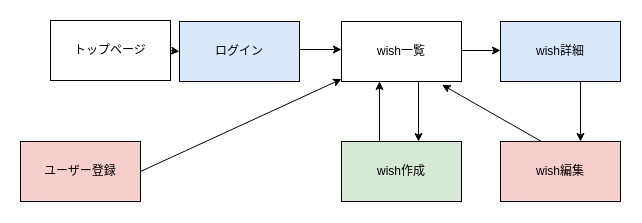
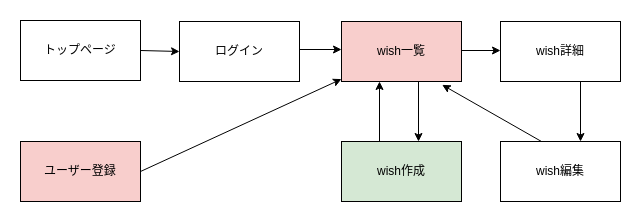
  <mxCell id="0" />
  <mxCell id="1" parent="0" />
  <mxCell id="2" style="edgeStyle=none;html=1;exitX=1;exitY=0.5;exitDx=0;exitDy=0;entryX=0;entryY=0.5;entryDx=0;entryDy=0;" parent="1" source="3" target="5" edge="1"><mxGeometry relative="1" as="geometry" /></mxCell>
- <mxCell id="3" value="トップページ" style="rounded=0;whiteSpace=wrap;html=1;" parent="1" vertex="1"><mxGeometry x="50" y="20" width="120" height="60" as="geometry" /></mxCell>
+ <mxCell id="3" value="トップページ" style="rounded=0;whiteSpace=wrap;html=1;" parent="1" vertex="1"><mxGeometry x="20" y="20" width="120" height="60" as="geometry" /></mxCell>
  <mxCell id="4" style="edgeStyle=none;html=1;exitX=1;exitY=0.5;exitDx=0;exitDy=0;entryX=0;entryY=0.5;entryDx=0;entryDy=0;" parent="1" edge="1"><mxGeometry relative="1" as="geometry"><mxPoint x="299" y="49" as="sourcePoint" /><mxPoint x="341" y="49" as="targetPoint" /></mxGeometry></mxCell>
- <mxCell id="5" value="ログイン" style="rounded=0;whiteSpace=wrap;html=1;fillColor=#dae8fc;" parent="1" vertex="1"><mxGeometry x="179" y="21" width="120" height="60" as="geometry" /></mxCell>
+ <mxCell id="5" value="ログイン" style="rounded=0;whiteSpace=wrap;html=1;" parent="1" vertex="1"><mxGeometry x="179" y="21" width="120" height="60" as="geometry" /></mxCell>
  <mxCell id="6" style="edgeStyle=none;html=1;exitX=0.5;exitY=1;exitDx=0;exitDy=0;entryX=0.5;entryY=0;entryDx=0;entryDy=0;" parent="1" edge="1"><mxGeometry relative="1" as="geometry"><mxPoint x="580" y="81" as="sourcePoint" /><mxPoint x="580" y="141" as="targetPoint" /></mxGeometry></mxCell>
- <mxCell id="7" value="wish詳細" style="rounded=0;whiteSpace=wrap;html=1;fillColor=#dae8fc;" parent="1" vertex="1"><mxGeometry x="500" y="21" width="120" height="60" as="geometry" /></mxCell>
+ <mxCell id="7" value="wish詳細" style="rounded=0;whiteSpace=wrap;html=1;" parent="1" vertex="1"><mxGeometry x="500" y="21" width="120" height="60" as="geometry" /></mxCell>
  <mxCell id="8" style="edgeStyle=none;html=1;exitX=0.75;exitY=0;exitDx=0;exitDy=0;entryX=0.75;entryY=1;entryDx=0;entryDy=0;" edge="1" parent="1"><mxGeometry relative="1" as="geometry"><mxPoint x="379" y="141" as="sourcePoint" /><mxPoint x="379" y="81" as="targetPoint" /></mxGeometry></mxCell>
  <mxCell id="9" value="wish作成" style="rounded=0;whiteSpace=wrap;html=1;fillColor=#d5e8d4;" parent="1" vertex="1"><mxGeometry x="341" y="141" width="120" height="60" as="geometry" /></mxCell>
  <mxCell id="10" style="edgeStyle=none;html=1;exitX=1;exitY=0.5;exitDx=0;exitDy=0;entryX=0;entryY=0.5;entryDx=0;entryDy=0;" parent="1" edge="1"><mxGeometry relative="1" as="geometry"><mxPoint x="461" y="50" as="sourcePoint" /><mxPoint x="500" y="50" as="targetPoint" /></mxGeometry></mxCell>
  <mxCell id="11" style="edgeStyle=none;html=1;exitX=0.5;exitY=1;exitDx=0;exitDy=0;entryX=0.5;entryY=0;entryDx=0;entryDy=0;" parent="1" edge="1"><mxGeometry relative="1" as="geometry"><mxPoint x="418" y="81" as="sourcePoint" /><mxPoint x="418" y="141" as="targetPoint" /></mxGeometry></mxCell>
- <mxCell id="12" value="wish一覧" style="rounded=0;whiteSpace=wrap;html=1;" parent="1" vertex="1"><mxGeometry x="341" y="21" width="120" height="60" as="geometry" /></mxCell>
+ <mxCell id="12" value="wish一覧" style="rounded=0;whiteSpace=wrap;html=1;fillColor=#f8cecc;" parent="1" vertex="1"><mxGeometry x="341" y="21" width="120" height="60" as="geometry" /></mxCell>
  <mxCell id="13" style="edgeStyle=none;html=1;exitX=0.25;exitY=0;exitDx=0;exitDy=0;entryX=0.839;entryY=1.056;entryDx=0;entryDy=0;entryPerimeter=0;" edge="1" parent="1" target="12"><mxGeometry relative="1" as="geometry"><mxPoint x="541" y="141" as="sourcePoint" /><mxPoint x="472" y="81" as="targetPoint" /></mxGeometry></mxCell>
- <mxCell id="14" value="wish編集" style="rounded=0;whiteSpace=wrap;html=1;fillColor=#f8cecc;" parent="1" vertex="1"><mxGeometry x="500" y="141" width="120" height="60" as="geometry" /></mxCell>
+ <mxCell id="14" value="wish編集" style="rounded=0;whiteSpace=wrap;html=1;" parent="1" vertex="1"><mxGeometry x="500" y="141" width="120" height="60" as="geometry" /></mxCell>
  <mxCell id="15" style="edgeStyle=none;html=1;exitX=1;exitY=0.5;exitDx=0;exitDy=0;" edge="1" parent="1" source="16" target="12"><mxGeometry relative="1" as="geometry" /></mxCell>
  <mxCell id="16" value="ユーザー登録" style="rounded=0;whiteSpace=wrap;html=1;fillColor=#f8cecc;" parent="1" vertex="1"><mxGeometry x="20" y="141" width="120" height="60" as="geometry" /></mxCell>
